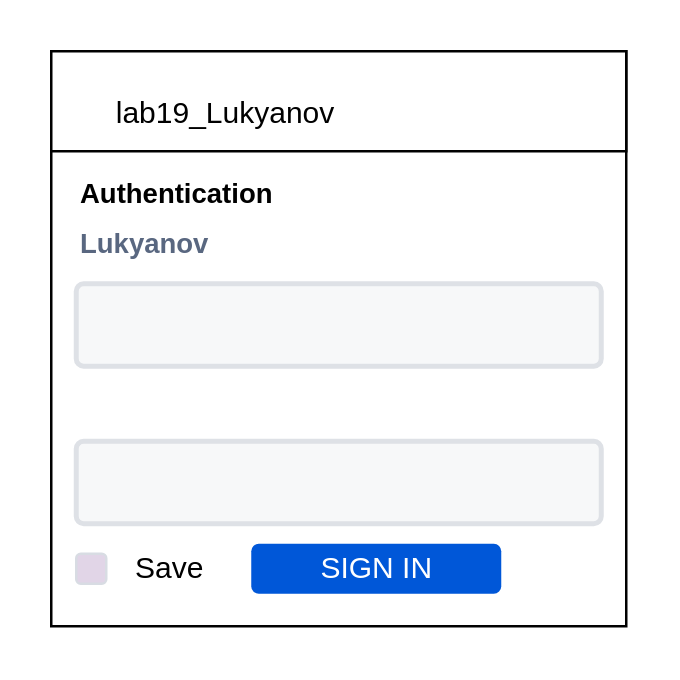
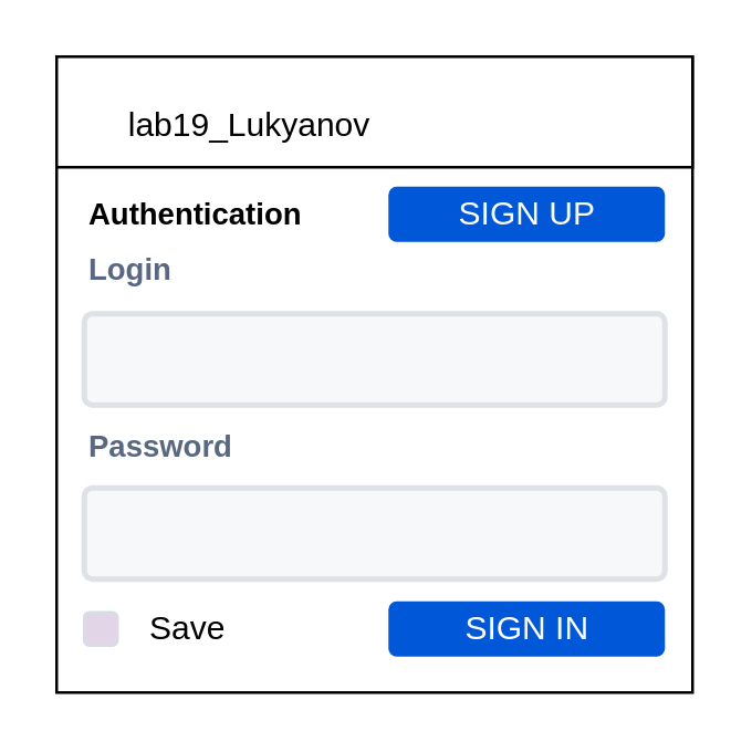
  <mxCell id="0" />
  <mxCell id="1" parent="0" />
  <mxCell id="2" value="" style="rounded=0;whiteSpace=wrap;html=1;" parent="1" vertex="1"><mxGeometry x="20" y="20" width="230" height="230" as="geometry" /></mxCell>
  <mxCell id="3" value="" style="rounded=0;whiteSpace=wrap;html=1;" parent="1" vertex="1"><mxGeometry x="20" y="20" width="230" height="40" as="geometry" /></mxCell>
  <mxCell id="4" value="lab19_Lukyanov" style="text;html=1;strokeColor=none;fillColor=none;align=center;verticalAlign=middle;whiteSpace=wrap;rounded=0;" parent="1" vertex="1"><mxGeometry x="70" y="35" width="40" height="20" as="geometry" /></mxCell>
- <mxCell id="5" value="SIGN IN" style="rounded=1;fillColor=#0057D8;align=center;strokeColor=none;html=1;fontColor=#ffffff;fontSize=12" parent="1" vertex="1"><mxGeometry x="100" y="217" width="100" height="20" as="geometry" /></mxCell>
+ <mxCell id="5" value="SIGN IN" style="rounded=1;fillColor=#0057D8;align=center;strokeColor=none;html=1;fontColor=#ffffff;fontSize=12" parent="1" vertex="1"><mxGeometry x="140" y="217" width="100" height="20" as="geometry" /></mxCell>
  <mxCell id="6" value="Authentication" style="fillColor=none;strokeColor=none;html=1;fontSize=12;fontStyle=0;align=left;fontStyle=1;fontSize=11" parent="1" vertex="1"><mxGeometry x="30" y="67" width="210" height="20" as="geometry" /></mxCell>
  <mxCell id="7" value="" style="rounded=1;arcSize=9;fillColor=#F7F8F9;align=left;spacingLeft=5;strokeColor=#DEE1E6;html=1;strokeWidth=2;fontColor=#596780;fontSize=12" parent="1" vertex="1"><mxGeometry x="30" y="113" width="210" height="33" as="geometry" /></mxCell>
+ <mxCell id="8" value="Password" style="fillColor=none;strokeColor=none;html=1;fontSize=11;fontStyle=0;align=left;fontColor=#596780;fontStyle=1;fontSize=11" parent="1" vertex="1"><mxGeometry x="30" y="151" width="210" height="20" as="geometry" /></mxCell>
  <mxCell id="9" value="" style="rounded=1;arcSize=9;fillColor=#F7F8F9;align=left;spacingLeft=5;strokeColor=#DEE1E6;html=1;strokeWidth=2;fontColor=#596780;fontSize=12" parent="1" vertex="1"><mxGeometry x="30" y="176" width="210" height="33" as="geometry" /></mxCell>
  <mxCell id="10" value="Save" style="rounded=1;fillColor=#e1d5e7;strokeColor=#D8DCE3;align=left;verticalAlign=middle;fontStyle=0;fontSize=12;labelPosition=right;verticalLabelPosition=middle;spacingLeft=10;html=1;shadow=0;dashed=0;" parent="1" vertex="1"><mxGeometry x="30" y="221" width="12" height="12" as="geometry" /></mxCell>
- <mxCell id="12" value="Lukyanov" style="fillColor=none;strokeColor=none;html=1;fontSize=11;fontStyle=0;align=left;fontColor=#596780;fontStyle=1;fontSize=11" vertex="1" parent="1"><mxGeometry x="30" y="87" width="210" height="20" as="geometry" /></mxCell>
+ <mxCell id="11" value="SIGN UP" style="rounded=1;fillColor=#0057D8;align=center;strokeColor=none;html=1;fontColor=#ffffff;fontSize=12" parent="1" vertex="1"><mxGeometry x="140" y="67" width="100" height="20" as="geometry" /></mxCell>
+ <mxCell id="12" value="Login" style="fillColor=none;strokeColor=none;html=1;fontSize=11;fontStyle=0;align=left;fontColor=#596780;fontStyle=1;fontSize=11" vertex="1" parent="1"><mxGeometry x="30" y="87" width="210" height="20" as="geometry" /></mxCell>
